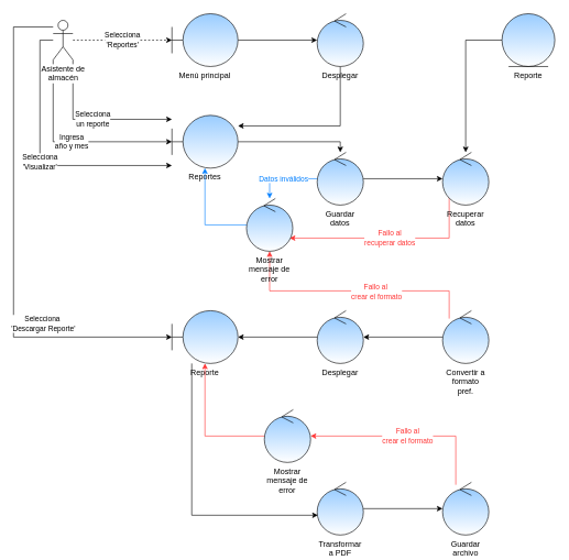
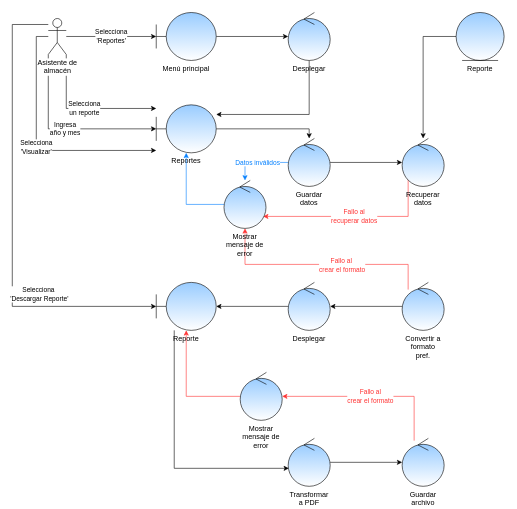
  <mxCell id="0" />
  <mxCell id="1" parent="0" />
- <mxCell id="2" value="Selecciona &lt;br&gt;'Reportes'" style="edgeStyle=orthogonalEdgeStyle;rounded=0;orthogonalLoop=1;jettySize=auto;html=1;strokeColor=#000000;dashed=1;" parent="1" source="7" target="9" edge="1"><mxGeometry relative="1" as="geometry" /></mxCell>
+ <mxCell id="2" value="Selecciona &lt;br&gt;'Reportes'" style="edgeStyle=orthogonalEdgeStyle;rounded=0;orthogonalLoop=1;jettySize=auto;html=1;strokeColor=#000000;" parent="1" source="7" target="9" edge="1"><mxGeometry relative="1" as="geometry" /></mxCell>
  <mxCell id="3" value="Selecciona&lt;br&gt;un reporte" style="edgeStyle=orthogonalEdgeStyle;rounded=0;orthogonalLoop=1;jettySize=auto;html=1;strokeColor=#000000;" parent="1" source="7" target="13" edge="1"><mxGeometry relative="1" as="geometry"><Array as="points"><mxPoint x="110" y="180" /></Array></mxGeometry></mxCell>
  <mxCell id="4" value="Ingresa &lt;br&gt;año y mes" style="edgeStyle=orthogonalEdgeStyle;rounded=0;orthogonalLoop=1;jettySize=auto;html=1;strokeColor=#000000;" parent="1" source="7" target="13" edge="1"><mxGeometry relative="1" as="geometry"><Array as="points"><mxPoint x="80" y="214" /></Array></mxGeometry></mxCell>
  <mxCell id="5" value="Selecciona &lt;br&gt;'Visualizar'" style="edgeStyle=orthogonalEdgeStyle;rounded=0;orthogonalLoop=1;jettySize=auto;html=1;strokeColor=#000000;" parent="1" source="7" target="13" edge="1"><mxGeometry relative="1" as="geometry"><Array as="points"><mxPoint x="60" y="60" /><mxPoint x="60" y="250" /></Array></mxGeometry></mxCell>
  <mxCell id="6" value="Selecciona&amp;nbsp;&lt;br&gt;'Descargar Reporte'" style="edgeStyle=orthogonalEdgeStyle;rounded=0;orthogonalLoop=1;jettySize=auto;html=1;strokeColor=#000000;" parent="1" source="7" target="28" edge="1"><mxGeometry x="0.493" y="20" relative="1" as="geometry"><Array as="points"><mxPoint x="20" y="40" /><mxPoint x="20" y="510" /></Array><mxPoint as="offset" /></mxGeometry></mxCell>
  <mxCell id="7" value="Asistente de &lt;br&gt;almacén" style="shape=umlActor;verticalLabelPosition=bottom;labelBackgroundColor=#ffffff;verticalAlign=top;html=1;fillColor=#FFFFFF;gradientColor=none;" parent="1" vertex="1"><mxGeometry x="80" y="30" width="30" height="60" as="geometry" /></mxCell>
  <mxCell id="8" style="edgeStyle=orthogonalEdgeStyle;rounded=0;orthogonalLoop=1;jettySize=auto;html=1;strokeColor=#000000;" parent="1" source="9" target="11" edge="1"><mxGeometry relative="1" as="geometry"><mxPoint x="410" y="60" as="targetPoint" /></mxGeometry></mxCell>
  <mxCell id="9" value="Menú principal" style="shape=umlBoundary;whiteSpace=wrap;html=1;fillColor=#99CCFF;gradientColor=#ffffff;labelPosition=center;verticalLabelPosition=bottom;align=center;verticalAlign=top;" parent="1" vertex="1"><mxGeometry x="260" y="20" width="100" height="80" as="geometry" /></mxCell>
  <mxCell id="10" style="edgeStyle=orthogonalEdgeStyle;rounded=0;orthogonalLoop=1;jettySize=auto;html=1;strokeColor=#000000;" parent="1" source="11" target="13" edge="1"><mxGeometry relative="1" as="geometry"><Array as="points"><mxPoint x="515" y="190" /></Array></mxGeometry></mxCell>
  <mxCell id="11" value="Desplegar" style="ellipse;shape=umlControl;whiteSpace=wrap;html=1;fillColor=#99CCFF;gradientColor=#ffffff;labelPosition=center;verticalLabelPosition=bottom;align=center;verticalAlign=top;" parent="1" vertex="1"><mxGeometry x="480" y="20" width="70" height="80" as="geometry" /></mxCell>
  <mxCell id="12" style="edgeStyle=orthogonalEdgeStyle;rounded=0;orthogonalLoop=1;jettySize=auto;html=1;strokeColor=#000000;" parent="1" source="13" target="16" edge="1"><mxGeometry relative="1" as="geometry"><Array as="points"><mxPoint x="515" y="214" /></Array></mxGeometry></mxCell>
  <mxCell id="13" value="Reportes" style="shape=umlBoundary;whiteSpace=wrap;html=1;fillColor=#99CCFF;gradientColor=#ffffff;labelPosition=center;verticalLabelPosition=bottom;align=center;verticalAlign=top;" parent="1" vertex="1"><mxGeometry x="260" y="174" width="100" height="80" as="geometry" /></mxCell>
  <mxCell id="14" style="edgeStyle=orthogonalEdgeStyle;rounded=0;orthogonalLoop=1;jettySize=auto;html=1;strokeColor=#000000;" parent="1" source="16" target="18" edge="1"><mxGeometry relative="1" as="geometry" /></mxCell>
  <mxCell id="15" value="&lt;font color=&quot;#007fff&quot;&gt;Datos inválidos&lt;/font&gt;" style="edgeStyle=orthogonalEdgeStyle;rounded=0;orthogonalLoop=1;jettySize=auto;html=1;strokeColor=#007FFF;" parent="1" source="16" target="30" edge="1"><mxGeometry relative="1" as="geometry"><Array as="points"><mxPoint x="408" y="270" /></Array></mxGeometry></mxCell>
  <mxCell id="16" value="Guardar datos" style="ellipse;shape=umlControl;whiteSpace=wrap;html=1;fillColor=#99CCFF;gradientColor=#ffffff;labelPosition=center;verticalLabelPosition=bottom;align=center;verticalAlign=top;" parent="1" vertex="1"><mxGeometry x="480" y="230" width="70" height="80" as="geometry" /></mxCell>
  <mxCell id="17" value="&lt;font color=&quot;#ff3333&quot;&gt;Fallo al &lt;br&gt;recuperar datos&lt;/font&gt;" style="edgeStyle=orthogonalEdgeStyle;rounded=0;orthogonalLoop=1;jettySize=auto;html=1;strokeColor=#FF3333;" parent="1" source="18" target="30" edge="1"><mxGeometry relative="1" as="geometry"><Array as="points"><mxPoint x="680" y="360" /></Array></mxGeometry></mxCell>
  <mxCell id="18" value="Recuperar datos" style="ellipse;shape=umlControl;whiteSpace=wrap;html=1;fillColor=#99CCFF;gradientColor=#ffffff;labelPosition=center;verticalLabelPosition=bottom;align=center;verticalAlign=top;" parent="1" vertex="1"><mxGeometry x="670" y="230" width="70" height="80" as="geometry" /></mxCell>
  <mxCell id="19" style="edgeStyle=orthogonalEdgeStyle;rounded=0;orthogonalLoop=1;jettySize=auto;html=1;strokeColor=#000000;" parent="1" source="20" target="18" edge="1"><mxGeometry relative="1" as="geometry" /></mxCell>
  <mxCell id="20" value="Reporte" style="ellipse;shape=umlEntity;whiteSpace=wrap;html=1;fillColor=#99CCFF;gradientColor=#ffffff;labelPosition=center;verticalLabelPosition=bottom;align=center;verticalAlign=top;" parent="1" vertex="1"><mxGeometry x="760" y="20" width="80" height="80" as="geometry" /></mxCell>
  <mxCell id="21" style="edgeStyle=orthogonalEdgeStyle;rounded=0;orthogonalLoop=1;jettySize=auto;html=1;strokeColor=#000000;" parent="1" source="24" target="26" edge="1"><mxGeometry relative="1" as="geometry" /></mxCell>
  <mxCell id="22" style="edgeStyle=orthogonalEdgeStyle;rounded=0;orthogonalLoop=1;jettySize=auto;html=1;strokeColor=#FF3333;" parent="1" source="24" target="30" edge="1"><mxGeometry relative="1" as="geometry"><Array as="points"><mxPoint x="680" y="440" /><mxPoint x="408" y="440" /></Array></mxGeometry></mxCell>
  <mxCell id="23" value="&lt;span style=&quot;color: rgb(255 , 51 , 51) ; font-size: 11px&quot;&gt;Fallo al&amp;nbsp;&lt;/span&gt;&lt;br style=&quot;color: rgb(255 , 51 , 51) ; font-size: 11px&quot;&gt;&lt;span style=&quot;color: rgb(255 , 51 , 51) ; font-size: 11px&quot;&gt;crear el formato&lt;/span&gt;" style="text;html=1;resizable=0;points=[];align=center;verticalAlign=middle;labelBackgroundColor=#ffffff;" parent="22" vertex="1" connectable="0"><mxGeometry x="-0.182" y="1" relative="1" as="geometry"><mxPoint as="offset" /></mxGeometry></mxCell>
  <mxCell id="24" value="Convertir a formato pref." style="ellipse;shape=umlControl;whiteSpace=wrap;html=1;fillColor=#99CCFF;gradientColor=#ffffff;labelPosition=center;verticalLabelPosition=bottom;align=center;verticalAlign=top;" parent="1" vertex="1"><mxGeometry x="670" y="470" width="70" height="80" as="geometry" /></mxCell>
  <mxCell id="25" style="edgeStyle=orthogonalEdgeStyle;rounded=0;orthogonalLoop=1;jettySize=auto;html=1;strokeColor=#000000;" parent="1" source="26" target="28" edge="1"><mxGeometry relative="1" as="geometry" /></mxCell>
  <mxCell id="26" value="Desplegar" style="ellipse;shape=umlControl;whiteSpace=wrap;html=1;fillColor=#99CCFF;gradientColor=#ffffff;labelPosition=center;verticalLabelPosition=bottom;align=center;verticalAlign=top;" parent="1" vertex="1"><mxGeometry x="480" y="470" width="70" height="80" as="geometry" /></mxCell>
  <mxCell id="27" style="edgeStyle=orthogonalEdgeStyle;rounded=0;orthogonalLoop=1;jettySize=auto;html=1;strokeColor=#000000;" parent="1" source="28" target="32" edge="1"><mxGeometry relative="1" as="geometry"><Array as="points"><mxPoint x="290" y="780" /></Array></mxGeometry></mxCell>
  <mxCell id="28" value="Reporte" style="shape=umlBoundary;whiteSpace=wrap;html=1;fillColor=#99CCFF;gradientColor=#ffffff;labelPosition=center;verticalLabelPosition=bottom;align=center;verticalAlign=top;" parent="1" vertex="1"><mxGeometry x="260" y="470" width="100" height="80" as="geometry" /></mxCell>
  <mxCell id="29" style="edgeStyle=orthogonalEdgeStyle;rounded=0;orthogonalLoop=1;jettySize=auto;html=1;strokeColor=#007FFF;" parent="1" source="30" target="13" edge="1"><mxGeometry relative="1" as="geometry" /></mxCell>
  <mxCell id="30" value="Mostrar mensaje de error" style="ellipse;shape=umlControl;whiteSpace=wrap;html=1;fillColor=#99CCFF;gradientColor=#ffffff;labelPosition=center;verticalLabelPosition=bottom;align=center;verticalAlign=top;" parent="1" vertex="1"><mxGeometry x="373" y="300" width="70" height="80" as="geometry" /></mxCell>
  <mxCell id="31" style="edgeStyle=orthogonalEdgeStyle;rounded=0;orthogonalLoop=1;jettySize=auto;html=1;strokeColor=#000000;" parent="1" source="32" target="34" edge="1"><mxGeometry relative="1" as="geometry" /></mxCell>
  <mxCell id="32" value="Transformar a PDF" style="ellipse;shape=umlControl;whiteSpace=wrap;html=1;fillColor=#99CCFF;gradientColor=#ffffff;labelPosition=center;verticalLabelPosition=bottom;align=center;verticalAlign=top;" parent="1" vertex="1"><mxGeometry x="480" y="730" width="70" height="80" as="geometry" /></mxCell>
  <mxCell id="33" value="&lt;font color=&quot;#ff3333&quot;&gt;Fallo al &lt;br&gt;crear el formato&lt;/font&gt;" style="edgeStyle=orthogonalEdgeStyle;rounded=0;orthogonalLoop=1;jettySize=auto;html=1;strokeColor=#FF3333;" parent="1" source="34" target="36" edge="1"><mxGeometry relative="1" as="geometry"><Array as="points"><mxPoint x="690" y="660" /></Array></mxGeometry></mxCell>
  <mxCell id="34" value="Guardar archivo" style="ellipse;shape=umlControl;whiteSpace=wrap;html=1;fillColor=#99CCFF;gradientColor=#ffffff;labelPosition=center;verticalLabelPosition=bottom;align=center;verticalAlign=top;" parent="1" vertex="1"><mxGeometry x="670" y="730" width="70" height="80" as="geometry" /></mxCell>
  <mxCell id="35" style="edgeStyle=orthogonalEdgeStyle;rounded=0;orthogonalLoop=1;jettySize=auto;html=1;strokeColor=#FF3333;" parent="1" source="36" target="28" edge="1"><mxGeometry relative="1" as="geometry" /></mxCell>
  <mxCell id="36" value="Mostrar mensaje de error" style="ellipse;shape=umlControl;whiteSpace=wrap;html=1;fillColor=#99CCFF;gradientColor=#ffffff;labelPosition=center;verticalLabelPosition=bottom;align=center;verticalAlign=top;" parent="1" vertex="1"><mxGeometry x="400" y="620" width="70" height="80" as="geometry" /></mxCell>
